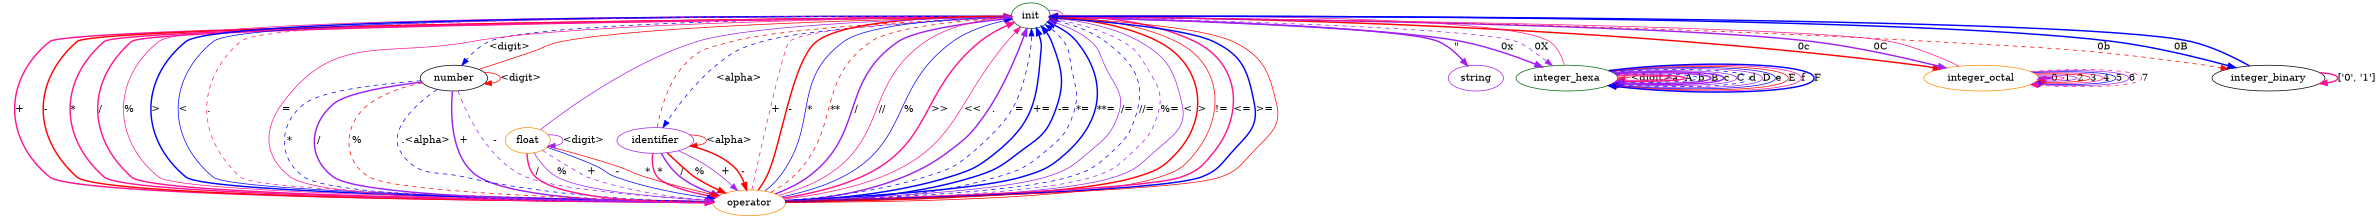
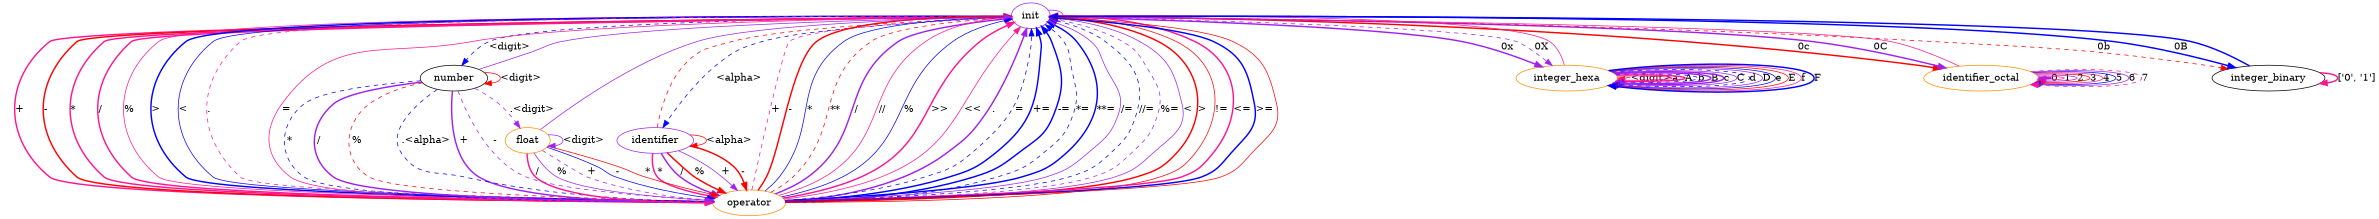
  digraph {
    node [color=darkorange]
    edge [color=purple style=solid]
-   init [color=darkgreen]
+   init [color=purple]
    number [color=black]
    identifier [color=purple]
-   string [color=purple]
    operator
-   integer_hexa [color=darkgreen]
-   integer_octal
+   integer_hexa
+   integer_octal [label=identifier_octal]
    integer_binary [color=black]
    float
    init -> init [label=" "]
    init -> number [color=blue label="<digit>" style=dashed]
    init -> identifier [color=blue label="<alpha>" style=dashed]
-   init -> string [label="\"" style=bold]
    init -> operator [color=deeppink label="+" style=bold]
    init -> operator [color=red label="-" style=bold]
    init -> operator [color=deeppink label="*" style=bold]
    init -> operator [color=deeppink label="/" style=bold]
    init -> operator [color=deeppink label="%"]
    init -> operator [color=blue label=">" style=bold]
    init -> operator [color=blue label="<"]
    init -> operator [color=deeppink label="." style=dashed]
    init -> operator [color=deeppink label="="]
    init -> integer_hexa [label="0x" style=bold]
    init -> integer_hexa [label="0X" style=dashed]
    init -> integer_octal [color=red label="0c" style=bold]
    init -> integer_octal [label="0C" style=bold]
    init -> integer_binary [color=red label="0b" style=dashed]
    init -> integer_binary [color=blue label="0B" style=bold]
-   number -> init [color=red label=" "]
+   number -> init [label=" "]
    number -> number [color=red label="<digit>"]
    number -> operator [label="+" style=bold]
    number -> operator [label="-" style=dashed]
    number -> operator [color=blue label="*" style=dashed]
    number -> operator [label="/" style=bold]
    number -> operator [color=red label="%" style=dashed]
    number -> operator [color=blue label=".<alpha>" style=dashed]
+   number -> float [label=".<digit>" style=dashed]
    identifier -> init [color=red label=" " style=dashed]
    identifier -> identifier [color=red label="<alpha>"]
    identifier -> operator [label="+"]
    identifier -> operator [color=red label="-" style=bold]
    identifier -> operator [color=deeppink label="*" style=bold]
    identifier -> operator [label="/" style=bold]
    identifier -> operator [color=red label="%" style=bold]
    operator -> init [color=deeppink label="+" style=dashed]
    operator -> init [color=red label="-" style=bold]
    operator -> init [color=blue label="*"]
    operator -> init [color=red label="**" style=dashed]
    operator -> init [label="/" style=bold]
    operator -> init [color=deeppink label="//"]
    operator -> init [color=blue label="%"]
    operator -> init [color=deeppink label=">>" style=bold]
    operator -> init [color=deeppink label="<<"]
    operator -> init [label="." style=bold]
    operator -> init [color=blue label="=" style=dashed]
    operator -> init [color=blue label="+=" style=bold]
    operator -> init [color=blue label="-=" style=bold]
    operator -> init [color=blue label="*=" style=dashed]
    operator -> init [color=blue label="**=" style=bold]
    operator -> init [label="/="]
    operator -> init [color=blue label="//=" style=dashed]
    operator -> init [label="%=" style=dashed]
    operator -> init [label="<"]
    operator -> init [color=red label=">" style=bold]
    operator -> init [color=red label="!="]
    operator -> init [color=deeppink label="<=" style=bold]
    operator -> init [color=blue label=">=" style=bold]
    operator -> init [color=red label=" "]
    integer_hexa -> init [color=deeppink label=" "]
    integer_hexa -> integer_hexa [color=red label="<digit>" style=dashed]
    integer_hexa -> integer_hexa [color=deeppink label=a]
    integer_hexa -> integer_hexa [color=deeppink label=A style=bold]
    integer_hexa -> integer_hexa [color=blue label=b style=dashed]
    integer_hexa -> integer_hexa [label=B style=bold]
    integer_hexa -> integer_hexa [label=c style=bold]
    integer_hexa -> integer_hexa [label=C]
    integer_hexa -> integer_hexa [color=blue label=d style=dashed]
    integer_hexa -> integer_hexa [label=D]
    integer_hexa -> integer_hexa [color=blue label=e]
    integer_hexa -> integer_hexa [color=red label=E]
    integer_hexa -> integer_hexa [color=deeppink label=f]
    integer_hexa -> integer_hexa [color=blue label=F style=bold]
    integer_octal -> init [color=deeppink label=" "]
    integer_octal -> integer_octal [label=0 style=bold]
    integer_octal -> integer_octal [color=deeppink label=1]
    integer_octal -> integer_octal [label=2]
    integer_octal -> integer_octal [color=red label=3]
    integer_octal -> integer_octal [color=deeppink label=4]
    integer_octal -> integer_octal [color=blue label=5]
    integer_octal -> integer_octal [label=6]
    integer_octal -> integer_octal [color=deeppink label=7 style=dashed]
    integer_binary -> init [color=blue label=" " style=bold]
    integer_binary -> integer_binary [color=deeppink label="['0', '1']" style=bold]
    float -> init [label=" "]
    float -> operator [label="+" style=dashed]
    float -> operator [color=blue label="-"]
    float -> operator [color=red label="*"]
    float -> operator [color=deeppink label="/" style=bold]
    float -> operator [label="%"]
    float -> float [label="<digit>"]
  }
